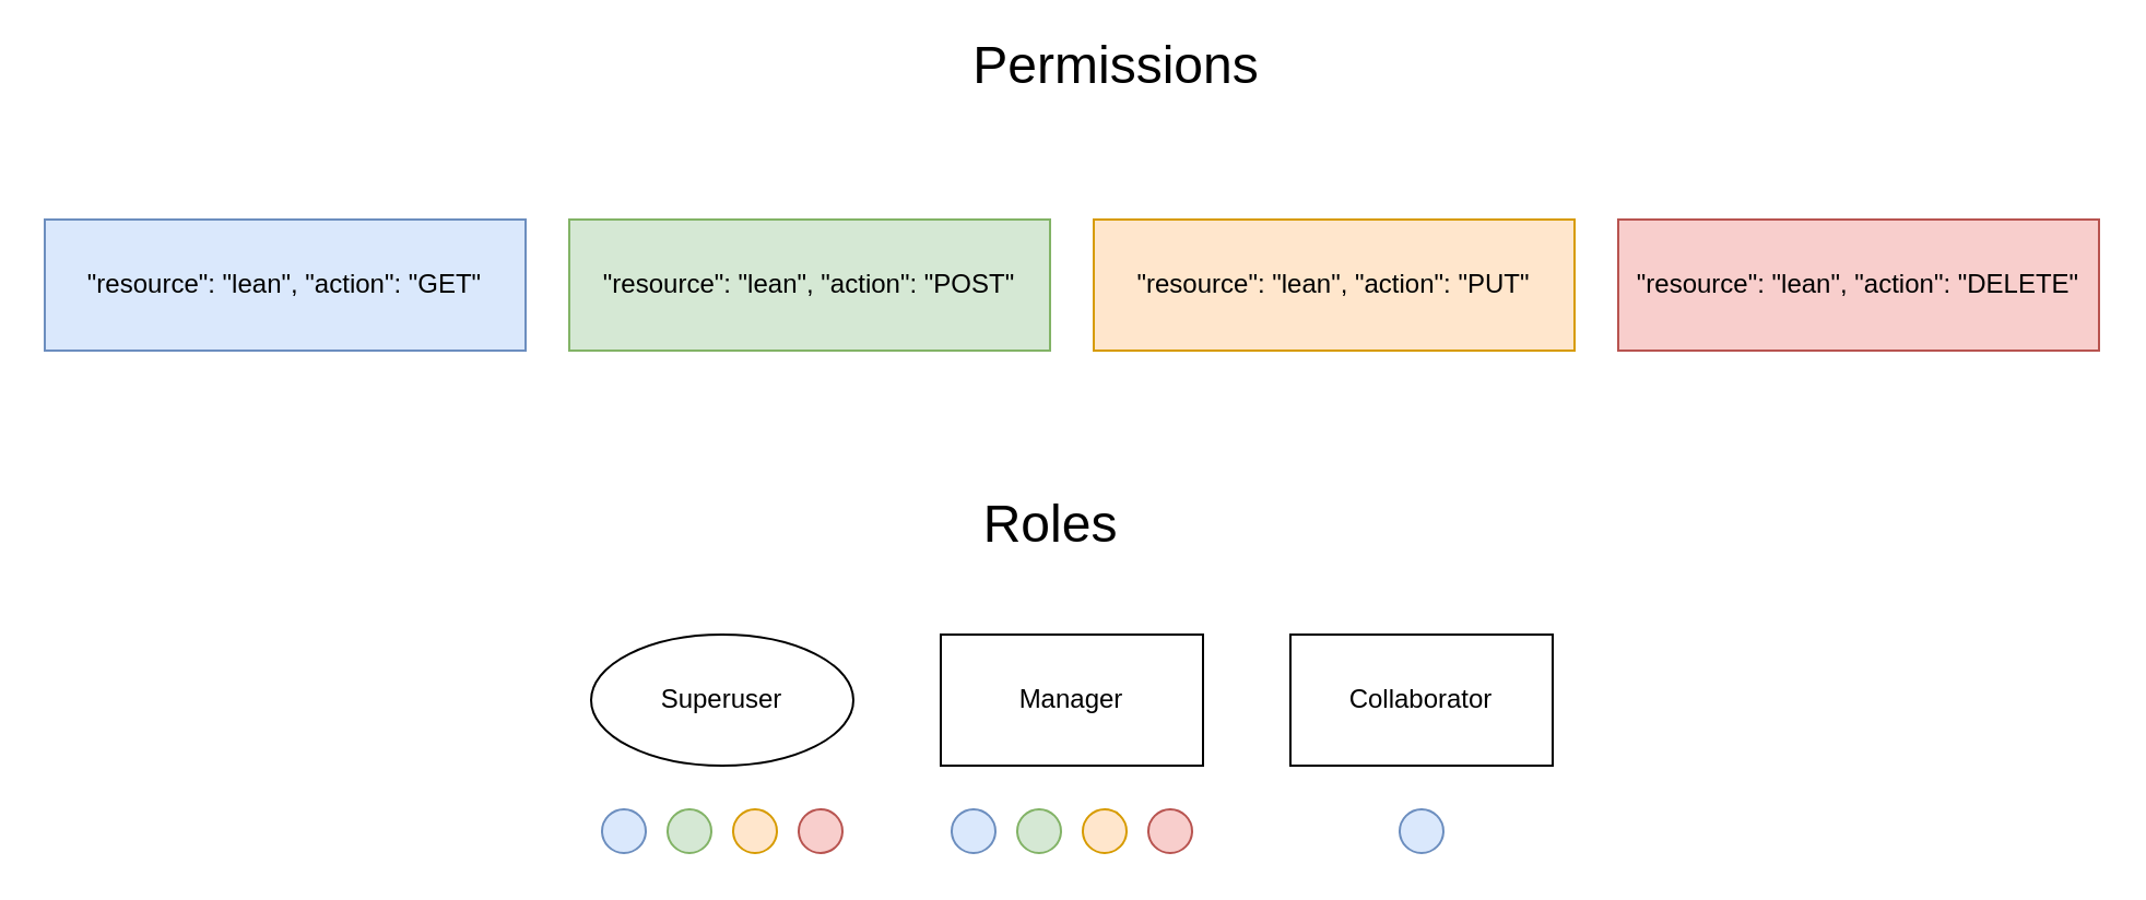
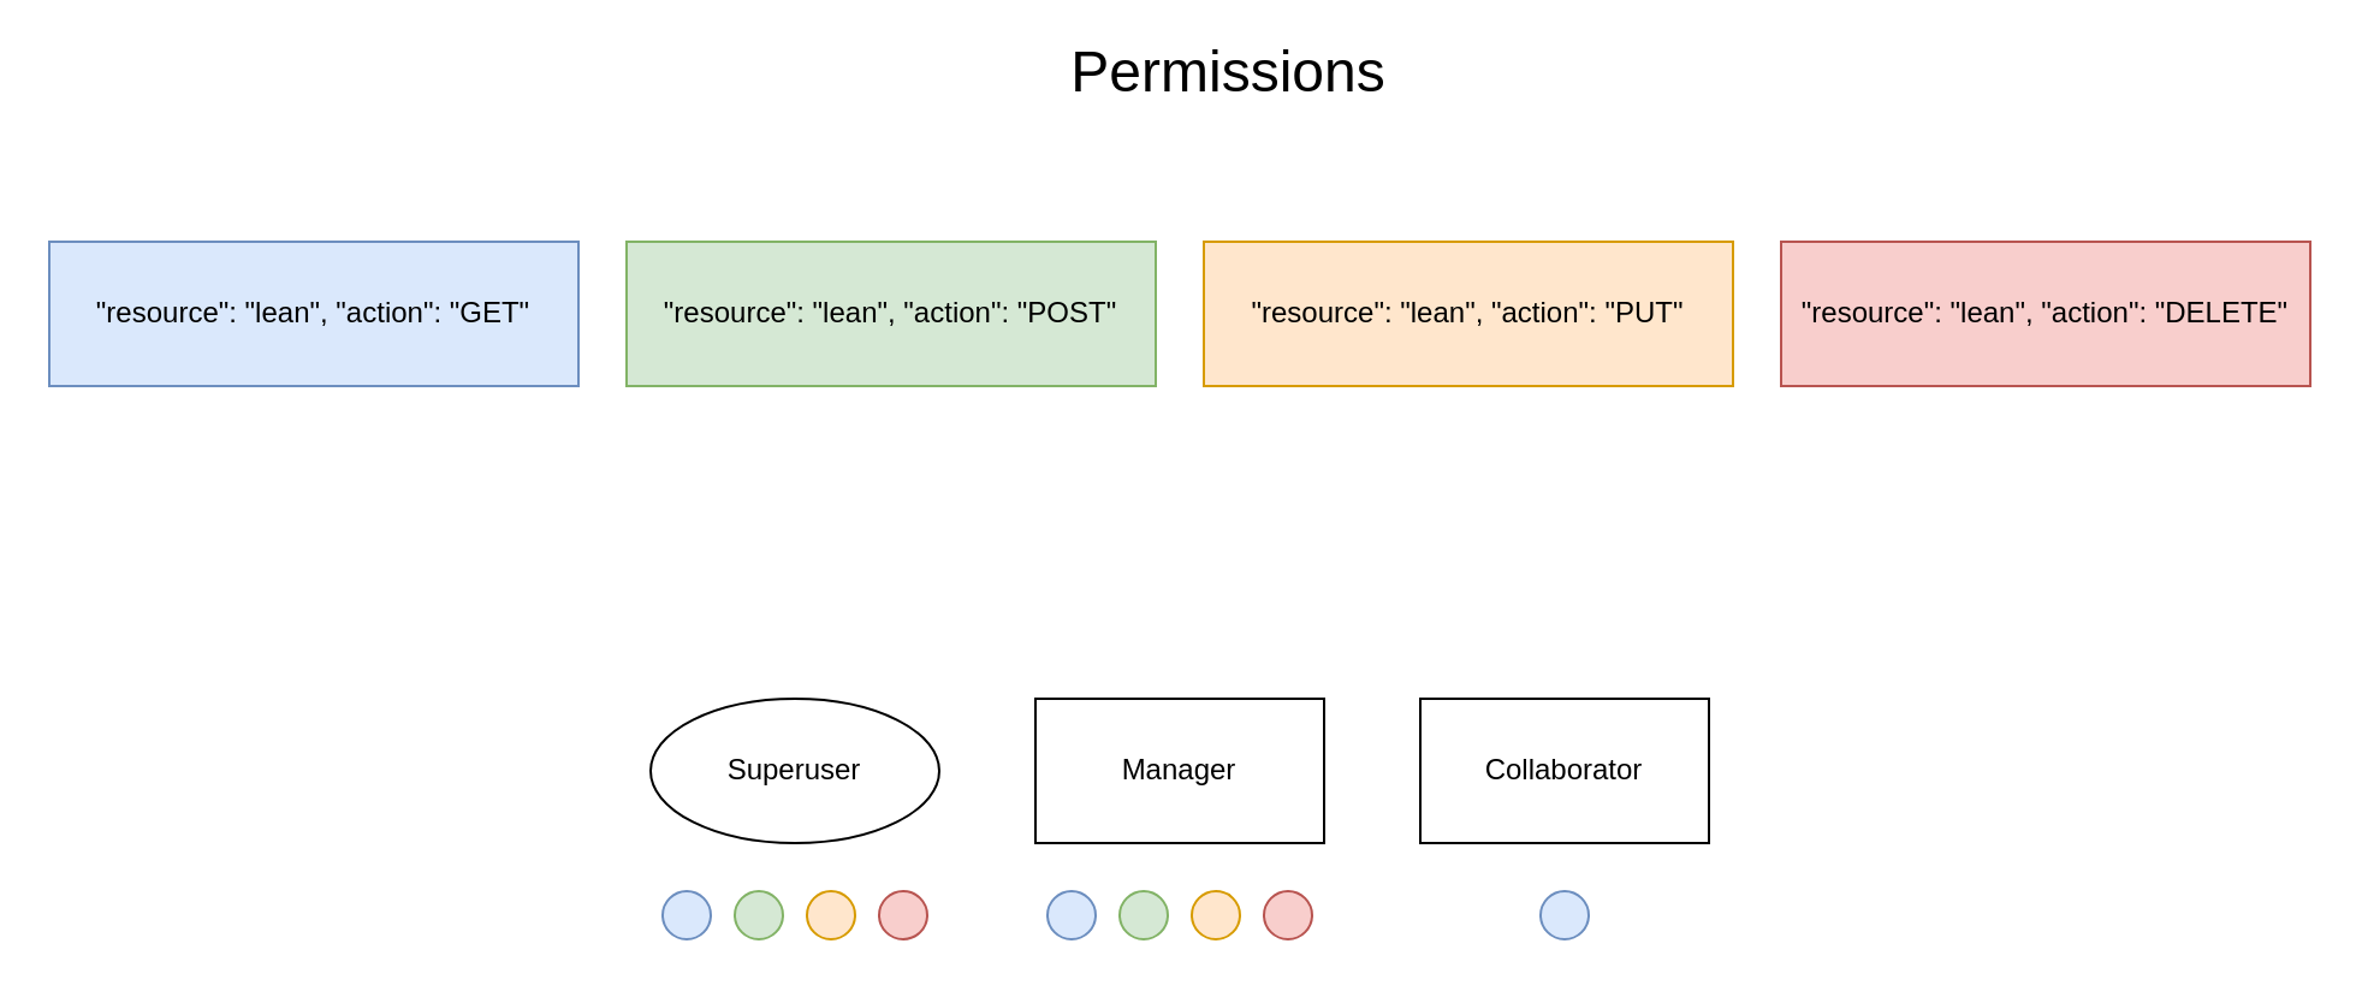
  <mxCell id="0" />
  <mxCell id="1" parent="0" />
  <mxCell id="2" value="&quot;resource&quot;: &quot;lean&quot;, &quot;action&quot;: &quot;GET&quot;" style="rounded=0;whiteSpace=wrap;html=1;fillColor=#dae8fc;strokeColor=#6c8ebf;" vertex="1" parent="1"><mxGeometry x="20" y="100" width="220" height="60" as="geometry" /></mxCell>
  <mxCell id="3" value="&quot;resource&quot;: &quot;lean&quot;, &quot;action&quot;: &quot;POST&quot;" style="rounded=0;whiteSpace=wrap;html=1;fillColor=#d5e8d4;strokeColor=#82b366;" vertex="1" parent="1"><mxGeometry x="260" y="100" width="220" height="60" as="geometry" /></mxCell>
  <mxCell id="4" value="&quot;resource&quot;: &quot;lean&quot;, &quot;action&quot;: &quot;PUT&quot;" style="rounded=0;whiteSpace=wrap;html=1;fillColor=#ffe6cc;strokeColor=#d79b00;" vertex="1" parent="1"><mxGeometry x="500" y="100" width="220" height="60" as="geometry" /></mxCell>
  <mxCell id="5" value="&quot;resource&quot;: &quot;lean&quot;, &quot;action&quot;: &quot;DELETE&quot;" style="rounded=0;whiteSpace=wrap;html=1;fillColor=#f8cecc;strokeColor=#b85450;" vertex="1" parent="1"><mxGeometry x="740" y="100" width="220" height="60" as="geometry" /></mxCell>
  <mxCell id="6" value="Collaborator&lt;span style=&quot;color: rgba(0 , 0 , 0 , 0) ; font-family: monospace ; font-size: 0px&quot;&gt;%3CmxGraphModel%3E%3Croot%3E%3CmxCell%20id%3D%220%22%2F%3E%3CmxCell%20id%3D%221%22%20parent%3D%220%22%2F%3E%3CmxCell%20id%3D%222%22%20value%3D%22%26quot%3Bresource%26quot%3B%3A%20%26quot%3Blean%26quot%3B%2C%20%26quot%3Baction%26quot%3B%3A%20%26quot%3BPUT%26quot%3B%22%20style%3D%22rounded%3D0%3BwhiteSpace%3Dwrap%3Bhtml%3D1%3BfillColor%3D%23ffe6cc%3BstrokeColor%3D%23d79b00%3B%22%20vertex%3D%221%22%20parent%3D%221%22%3E%3CmxGeometry%20x%3D%2280%22%20y%3D%22320%22%20width%3D%22220%22%20height%3D%2260%22%20as%3D%22geometry%22%2F%3E%3C%2FmxCell%3E%3C%2Froot%3E%3C%2FmxGraphModel%3E&lt;/span&gt;" style="rounded=0;whiteSpace=wrap;html=1;" vertex="1" parent="1"><mxGeometry x="590" y="290" width="120" height="60" as="geometry" /></mxCell>
  <mxCell id="7" value="Manager&lt;span style=&quot;color: rgba(0 , 0 , 0 , 0) ; font-family: monospace ; font-size: 0px&quot;&gt;%3CmxGraphModel%3E%3Croot%3E%3CmxCell%20id%3D%220%22%2F%3E%3CmxCell%20id%3D%221%22%20parent%3D%220%22%2F%3E%3CmxCell%20id%3D%222%22%20value%3D%22Collaborator%26lt%3Bspan%20style%3D%26quot%3Bcolor%3A%20rgba(0%20%2C%200%20%2C%200%20%2C%200)%20%3B%20font-family%3A%20monospace%20%3B%20font-size%3A%200px%26quot%3B%26gt%3B%253CmxGraphModel%253E%253Croot%253E%253CmxCell%2520id%253D%25220%2522%252F%253E%253CmxCell%2520id%253D%25221%2522%2520parent%253D%25220%2522%252F%253E%253CmxCell%2520id%253D%25222%2522%2520value%253D%2522%2526quot%253Bresource%2526quot%253B%253A%2520%2526quot%253Blean%2526quot%253B%252C%2520%2526quot%253Baction%2526quot%253B%253A%2520%2526quot%253BPUT%2526quot%253B%2522%2520style%253D%2522rounded%253D0%253BwhiteSpace%253Dwrap%253Bhtml%253D1%253BfillColor%253D%2523ffe6cc%253BstrokeColor%253D%2523d79b00%253B%2522%2520vertex%253D%25221%2522%2520parent%253D%25221%2522%253E%253CmxGeometry%2520x%253D%252280%2522%2520y%253D%2522320%2522%2520width%253D%2522220%2522%2520height%253D%252260%2522%2520as%253D%2522geometry%2522%252F%253E%253C%252FmxCell%253E%253C%252Froot%253E%253C%252FmxGraphModel%253E%26lt%3B%2Fspan%26gt%3B%22%20style%3D%22rounded%3D0%3BwhiteSpace%3Dwrap%3Bhtml%3D1%3B%22%20vertex%3D%221%22%20parent%3D%221%22%3E%3CmxGeometry%20x%3D%22440%22%20y%3D%22240%22%20width%3D%22120%22%20height%3D%2260%22%20as%3D%22geometry%22%2F%3E%3C%2FmxCell%3E%3C%2Froot%3E%3C%2FmxGraphModel%3E&lt;/span&gt;" style="rounded=0;whiteSpace=wrap;html=1;" vertex="1" parent="1"><mxGeometry x="430" y="290" width="120" height="60" as="geometry" /></mxCell>
  <mxCell id="8" value="Superuser" style="ellipse;whiteSpace=wrap;html=1;" vertex="1" parent="1"><mxGeometry x="270" y="290" width="120" height="60" as="geometry" /></mxCell>
  <mxCell id="9" value="" style="ellipse;whiteSpace=wrap;html=1;aspect=fixed;fillColor=#dae8fc;strokeColor=#6c8ebf;" vertex="1" parent="1"><mxGeometry x="640" y="370" width="20" height="20" as="geometry" /></mxCell>
  <mxCell id="10" value="" style="ellipse;whiteSpace=wrap;html=1;aspect=fixed;fillColor=#dae8fc;strokeColor=#6c8ebf;" vertex="1" parent="1"><mxGeometry x="435" y="370" width="20" height="20" as="geometry" /></mxCell>
  <mxCell id="11" value="" style="ellipse;whiteSpace=wrap;html=1;aspect=fixed;fillColor=#d5e8d4;strokeColor=#82b366;" vertex="1" parent="1"><mxGeometry x="465" y="370" width="20" height="20" as="geometry" /></mxCell>
  <mxCell id="12" value="" style="ellipse;whiteSpace=wrap;html=1;aspect=fixed;fillColor=#ffe6cc;strokeColor=#d79b00;" vertex="1" parent="1"><mxGeometry x="495" y="370" width="20" height="20" as="geometry" /></mxCell>
  <mxCell id="13" value="" style="ellipse;whiteSpace=wrap;html=1;aspect=fixed;fillColor=#f8cecc;strokeColor=#b85450;" vertex="1" parent="1"><mxGeometry x="525" y="370" width="20" height="20" as="geometry" /></mxCell>
  <mxCell id="14" value="" style="ellipse;whiteSpace=wrap;html=1;aspect=fixed;fillColor=#dae8fc;strokeColor=#6c8ebf;" vertex="1" parent="1"><mxGeometry x="275" y="370" width="20" height="20" as="geometry" /></mxCell>
  <mxCell id="15" value="" style="ellipse;whiteSpace=wrap;html=1;aspect=fixed;fillColor=#d5e8d4;strokeColor=#82b366;" vertex="1" parent="1"><mxGeometry x="305" y="370" width="20" height="20" as="geometry" /></mxCell>
  <mxCell id="16" value="" style="ellipse;whiteSpace=wrap;html=1;aspect=fixed;fillColor=#ffe6cc;strokeColor=#d79b00;" vertex="1" parent="1"><mxGeometry x="335" y="370" width="20" height="20" as="geometry" /></mxCell>
  <mxCell id="17" value="" style="ellipse;whiteSpace=wrap;html=1;aspect=fixed;fillColor=#f8cecc;strokeColor=#b85450;" vertex="1" parent="1"><mxGeometry x="365" y="370" width="20" height="20" as="geometry" /></mxCell>
  <mxCell id="18" value="&lt;font style=&quot;font-size: 24px&quot;&gt;Permissions&lt;/font&gt;" style="text;html=1;align=center;verticalAlign=middle;resizable=0;points=[];autosize=1;strokeColor=none;" vertex="1" parent="1"><mxGeometry x="435" y="20" width="150" height="20" as="geometry" /></mxCell>
- <mxCell id="19" value="&lt;font style=&quot;font-size: 24px&quot;&gt;Roles&lt;/font&gt;" style="text;html=1;align=center;verticalAlign=middle;resizable=0;points=[];autosize=1;strokeColor=none;" vertex="1" parent="1"><mxGeometry x="440" y="230" width="80" height="20" as="geometry" /></mxCell>
